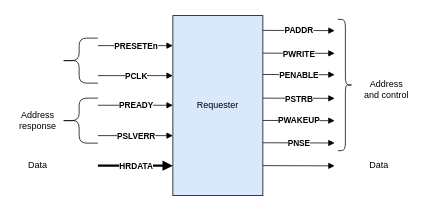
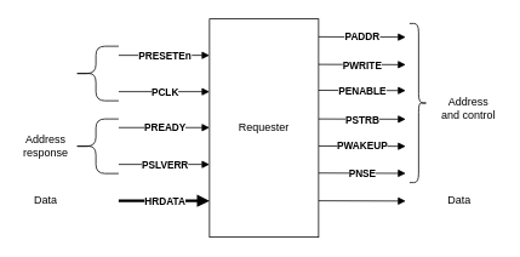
  <mxCell id="0" />
  <mxCell id="1" parent="0" />
- <mxCell id="2" value="Requester" style="rounded=0;whiteSpace=wrap;html=1;fillColor=#dae8fc;" vertex="1" parent="1"><mxGeometry x="230" y="20" width="120" height="240" as="geometry" /></mxCell>
+ <mxCell id="2" value="Requester" style="rounded=0;whiteSpace=wrap;html=1;" vertex="1" parent="1"><mxGeometry x="230" y="20" width="120" height="240" as="geometry" /></mxCell>
  <mxCell id="3" value="" style="endArrow=block;html=1;rounded=0;endFill=1;" edge="1" parent="1"><mxGeometry width="50" height="50" relative="1" as="geometry"><mxPoint x="130" y="60" as="sourcePoint" /><mxPoint x="230" y="60" as="targetPoint" /></mxGeometry></mxCell>
  <mxCell id="4" value="&lt;p style=&quot;line-height: 120%;&quot;&gt;&lt;br&gt;&lt;/p&gt;&lt;p style=&quot;line-height: 120%;&quot;&gt;&lt;br&gt;&lt;/p&gt;" style="edgeLabel;html=1;align=center;verticalAlign=middle;resizable=0;points=[];" vertex="1" connectable="0" parent="3"><mxGeometry x="0.007" y="2" relative="1" as="geometry"><mxPoint as="offset" /></mxGeometry></mxCell>
  <mxCell id="5" value="&lt;b&gt;PRESETEn&lt;/b&gt;" style="edgeLabel;html=1;align=center;verticalAlign=middle;resizable=0;points=[];" vertex="1" connectable="0" parent="3"><mxGeometry relative="1" as="geometry"><mxPoint as="offset" /></mxGeometry></mxCell>
  <mxCell id="6" value="" style="endArrow=block;html=1;rounded=0;endFill=1;" edge="1" parent="1"><mxGeometry width="50" height="50" relative="1" as="geometry"><mxPoint x="130" y="100" as="sourcePoint" /><mxPoint x="230" y="100" as="targetPoint" /></mxGeometry></mxCell>
  <mxCell id="7" value="&lt;b&gt;PCLK&lt;/b&gt;" style="edgeLabel;html=1;align=center;verticalAlign=middle;resizable=0;points=[];" vertex="1" connectable="0" parent="6"><mxGeometry relative="1" as="geometry"><mxPoint as="offset" /></mxGeometry></mxCell>
  <mxCell id="8" value="" style="endArrow=block;html=1;rounded=0;endFill=1;" edge="1" parent="1"><mxGeometry width="50" height="50" relative="1" as="geometry"><mxPoint x="130" y="180" as="sourcePoint" /><mxPoint x="230" y="180" as="targetPoint" /></mxGeometry></mxCell>
  <mxCell id="9" value="&lt;b&gt;PSLVERR&lt;/b&gt;" style="edgeLabel;html=1;align=center;verticalAlign=middle;resizable=0;points=[];" vertex="1" connectable="0" parent="8"><mxGeometry relative="1" as="geometry"><mxPoint as="offset" /></mxGeometry></mxCell>
  <mxCell id="10" value="" style="endArrow=block;html=1;rounded=0;strokeWidth=3;endFill=1;" edge="1" parent="1"><mxGeometry width="50" height="50" relative="1" as="geometry"><mxPoint x="130" y="220" as="sourcePoint" /><mxPoint x="230" y="220" as="targetPoint" /></mxGeometry></mxCell>
  <mxCell id="11" value="&lt;b&gt;HRDATA&lt;/b&gt;" style="edgeLabel;html=1;align=center;verticalAlign=middle;resizable=0;points=[];" vertex="1" connectable="0" parent="10"><mxGeometry relative="1" as="geometry"><mxPoint as="offset" /></mxGeometry></mxCell>
  <mxCell id="12" value="" style="endArrow=block;html=1;rounded=0;endFill=1;" edge="1" parent="1"><mxGeometry width="50" height="50" relative="1" as="geometry"><mxPoint x="130" y="139.5" as="sourcePoint" /><mxPoint x="230" y="139.5" as="targetPoint" /></mxGeometry></mxCell>
  <mxCell id="13" value="&lt;b&gt;PREADY&lt;/b&gt;" style="edgeLabel;html=1;align=center;verticalAlign=middle;resizable=0;points=[];" vertex="1" connectable="0" parent="12"><mxGeometry relative="1" as="geometry"><mxPoint as="offset" /></mxGeometry></mxCell>
  <mxCell id="14" value="" style="shape=curlyBracket;whiteSpace=wrap;html=1;rounded=1;labelPosition=left;verticalLabelPosition=middle;align=right;verticalAlign=middle;size=0.5;" vertex="1" parent="1"><mxGeometry x="80" y="50" width="50" height="60" as="geometry" /></mxCell>
  <mxCell id="15" value="" style="shape=curlyBracket;whiteSpace=wrap;html=1;rounded=1;labelPosition=left;verticalLabelPosition=middle;align=right;verticalAlign=middle;size=0.5;" vertex="1" parent="1"><mxGeometry x="80" y="130" width="50" height="60" as="geometry" /></mxCell>
  <mxCell id="16" value="Address&lt;br&gt;response" style="text;html=1;strokeColor=none;fillColor=none;align=center;verticalAlign=middle;whiteSpace=wrap;rounded=0;" vertex="1" parent="1"><mxGeometry x="20" y="145" width="60" height="30" as="geometry" /></mxCell>
  <mxCell id="17" value="Data" style="text;html=1;strokeColor=none;fillColor=none;align=center;verticalAlign=middle;whiteSpace=wrap;rounded=0;" vertex="1" parent="1"><mxGeometry x="20" y="204" width="60" height="30" as="geometry" /></mxCell>
  <mxCell id="18" value="" style="endArrow=block;html=1;rounded=0;exitX=1.035;exitY=0.082;exitDx=0;exitDy=0;exitPerimeter=0;endFill=1;" edge="1" parent="1"><mxGeometry width="50" height="50" relative="1" as="geometry"><mxPoint x="350" y="39.68" as="sourcePoint" /><mxPoint x="445.8" y="40" as="targetPoint" /></mxGeometry></mxCell>
  <mxCell id="19" value="&lt;b&gt;PADDR&lt;/b&gt;" style="edgeLabel;html=1;align=center;verticalAlign=middle;resizable=0;points=[];" vertex="1" connectable="0" parent="18"><mxGeometry relative="1" as="geometry"><mxPoint as="offset" /></mxGeometry></mxCell>
  <mxCell id="20" value="" style="endArrow=block;html=1;rounded=0;exitX=1.035;exitY=0.082;exitDx=0;exitDy=0;exitPerimeter=0;endFill=1;" edge="1" parent="1"><mxGeometry width="50" height="50" relative="1" as="geometry"><mxPoint x="350" y="70" as="sourcePoint" /><mxPoint x="445.8" y="70.32" as="targetPoint" /></mxGeometry></mxCell>
  <mxCell id="21" value="&lt;b&gt;PWRITE&lt;/b&gt;" style="edgeLabel;html=1;align=center;verticalAlign=middle;resizable=0;points=[];" vertex="1" connectable="0" parent="20"><mxGeometry relative="1" as="geometry"><mxPoint as="offset" /></mxGeometry></mxCell>
  <mxCell id="22" value="" style="endArrow=block;html=1;rounded=0;exitX=1.035;exitY=0.082;exitDx=0;exitDy=0;exitPerimeter=0;endFill=1;" edge="1" parent="1"><mxGeometry width="50" height="50" relative="1" as="geometry"><mxPoint x="350" y="189.52" as="sourcePoint" /><mxPoint x="445.8" y="189.84" as="targetPoint" /></mxGeometry></mxCell>
  <mxCell id="23" value="&lt;b&gt;PNSE&lt;/b&gt;" style="edgeLabel;html=1;align=center;verticalAlign=middle;resizable=0;points=[];" vertex="1" connectable="0" parent="22"><mxGeometry relative="1" as="geometry"><mxPoint as="offset" /></mxGeometry></mxCell>
  <mxCell id="24" value="" style="endArrow=block;html=1;rounded=0;exitX=1.035;exitY=0.082;exitDx=0;exitDy=0;exitPerimeter=0;endFill=1;" edge="1" parent="1"><mxGeometry width="50" height="50" relative="1" as="geometry"><mxPoint x="350" y="98.5" as="sourcePoint" /><mxPoint x="445.8" y="98.82" as="targetPoint" /></mxGeometry></mxCell>
  <mxCell id="25" value="&lt;b&gt;PENABLE&lt;/b&gt;" style="edgeLabel;html=1;align=center;verticalAlign=middle;resizable=0;points=[];" vertex="1" connectable="0" parent="24"><mxGeometry relative="1" as="geometry"><mxPoint as="offset" /></mxGeometry></mxCell>
  <mxCell id="26" value="" style="endArrow=block;html=1;rounded=0;exitX=1.035;exitY=0.082;exitDx=0;exitDy=0;exitPerimeter=0;endFill=1;" edge="1" parent="1"><mxGeometry width="50" height="50" relative="1" as="geometry"><mxPoint x="350" y="130" as="sourcePoint" /><mxPoint x="445.8" y="130.32" as="targetPoint" /></mxGeometry></mxCell>
  <mxCell id="27" value="&lt;b&gt;PSTRB&lt;/b&gt;" style="edgeLabel;html=1;align=center;verticalAlign=middle;resizable=0;points=[];" vertex="1" connectable="0" parent="26"><mxGeometry relative="1" as="geometry"><mxPoint as="offset" /></mxGeometry></mxCell>
  <mxCell id="28" value="" style="endArrow=block;html=1;rounded=0;exitX=1.035;exitY=0.082;exitDx=0;exitDy=0;exitPerimeter=0;endFill=1;" edge="1" parent="1"><mxGeometry width="50" height="50" relative="1" as="geometry"><mxPoint x="350" y="159.76" as="sourcePoint" /><mxPoint x="445.8" y="160.08" as="targetPoint" /></mxGeometry></mxCell>
  <mxCell id="29" value="&lt;b&gt;PWAKEUP&lt;/b&gt;" style="edgeLabel;html=1;align=center;verticalAlign=middle;resizable=0;points=[];" vertex="1" connectable="0" parent="28"><mxGeometry relative="1" as="geometry"><mxPoint as="offset" /></mxGeometry></mxCell>
  <mxCell id="30" value="" style="endArrow=block;html=1;rounded=0;exitX=1.035;exitY=0.082;exitDx=0;exitDy=0;exitPerimeter=0;endFill=1;" edge="1" parent="1"><mxGeometry width="50" height="50" relative="1" as="geometry"><mxPoint x="350" y="220" as="sourcePoint" /><mxPoint x="445.8" y="220.32" as="targetPoint" /></mxGeometry></mxCell>
  <mxCell id="31" value="" style="shape=curlyBracket;whiteSpace=wrap;html=1;rounded=1;flipH=1;labelPosition=right;verticalLabelPosition=middle;align=left;verticalAlign=middle;" vertex="1" parent="1"><mxGeometry x="450" y="25" width="20" height="175" as="geometry" /></mxCell>
  <mxCell id="32" value="Address &lt;br&gt;and control" style="text;html=1;strokeColor=none;fillColor=none;align=center;verticalAlign=middle;whiteSpace=wrap;rounded=0;" vertex="1" parent="1"><mxGeometry x="480" y="102.5" width="70" height="30" as="geometry" /></mxCell>
  <mxCell id="33" value="Data" style="text;html=1;strokeColor=none;fillColor=none;align=center;verticalAlign=middle;whiteSpace=wrap;rounded=0;" vertex="1" parent="1"><mxGeometry x="475" y="205" width="60" height="30" as="geometry" /></mxCell>
